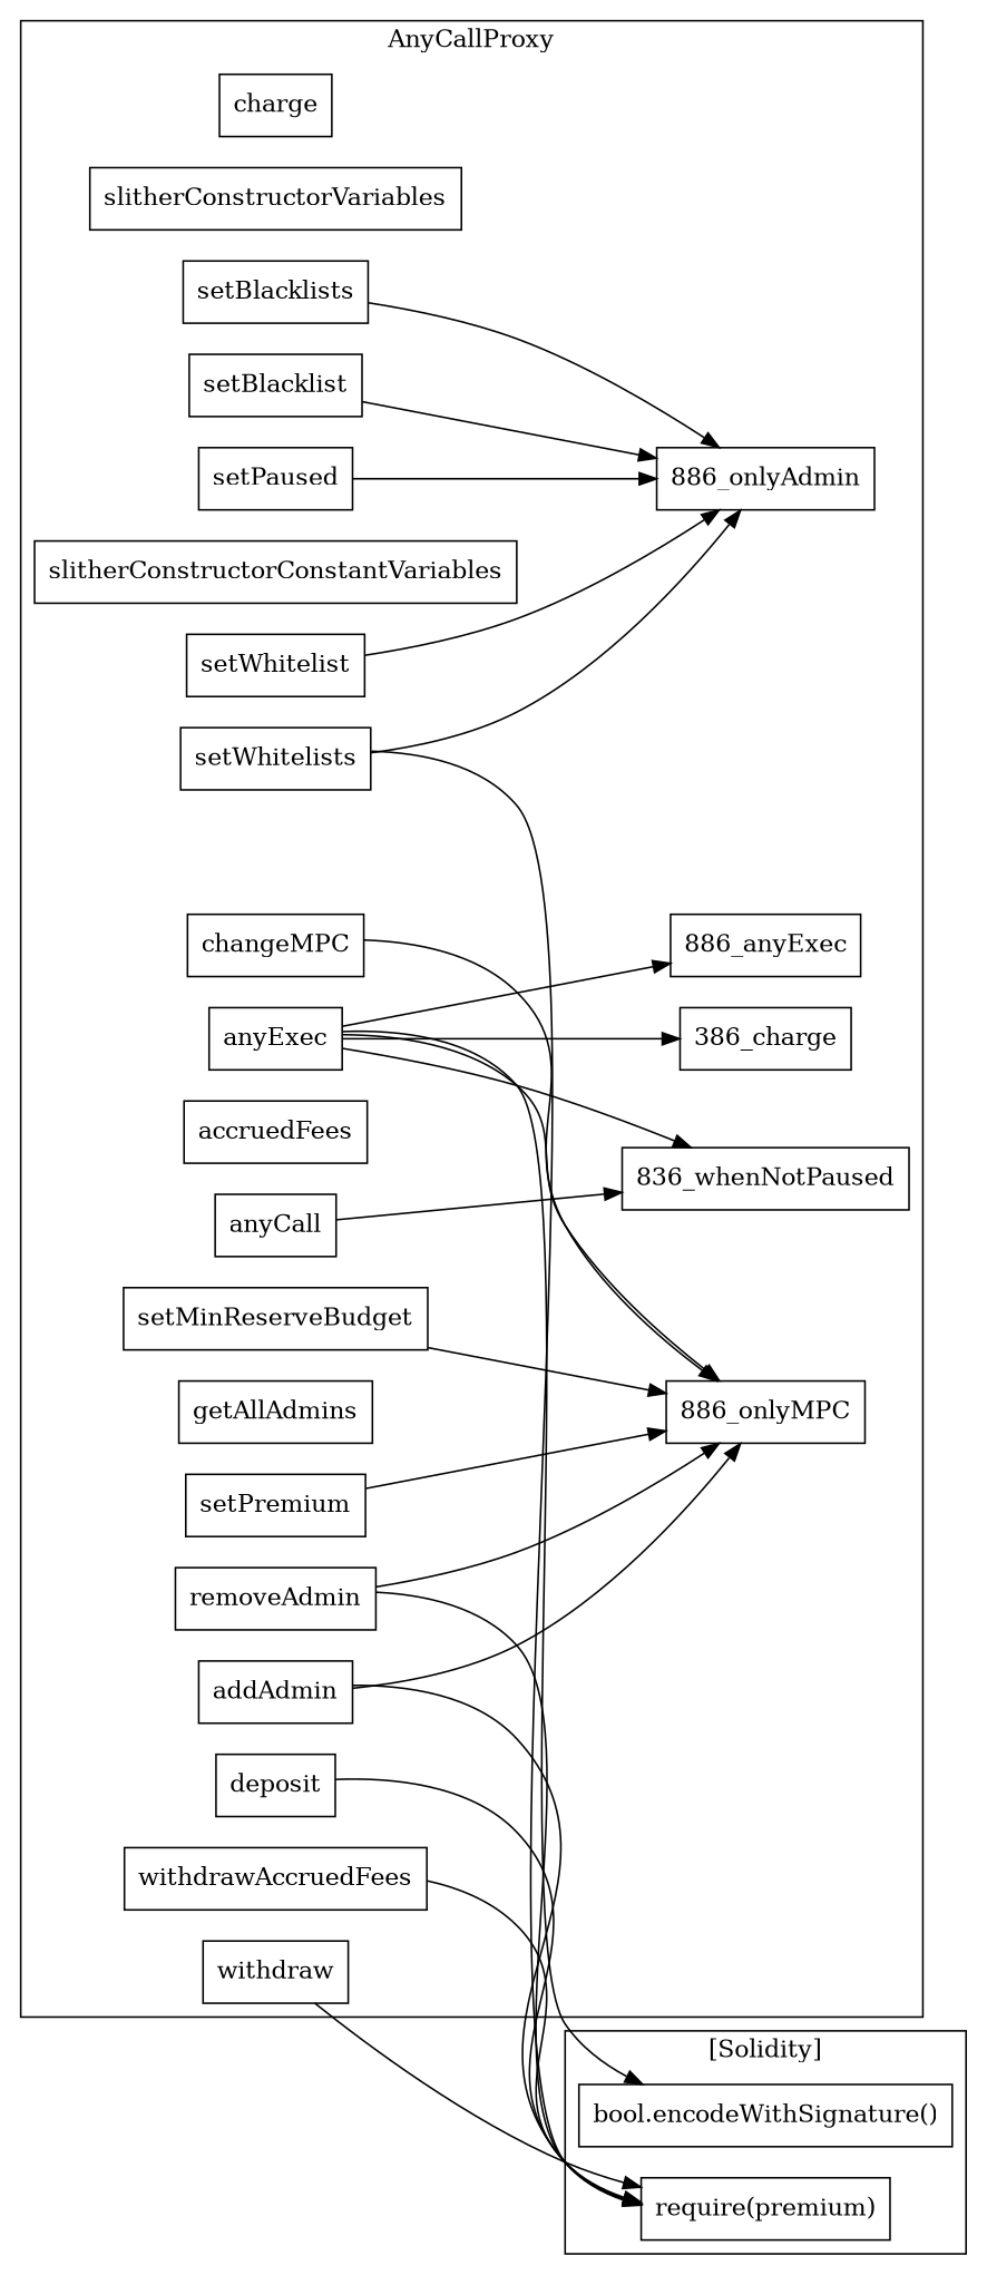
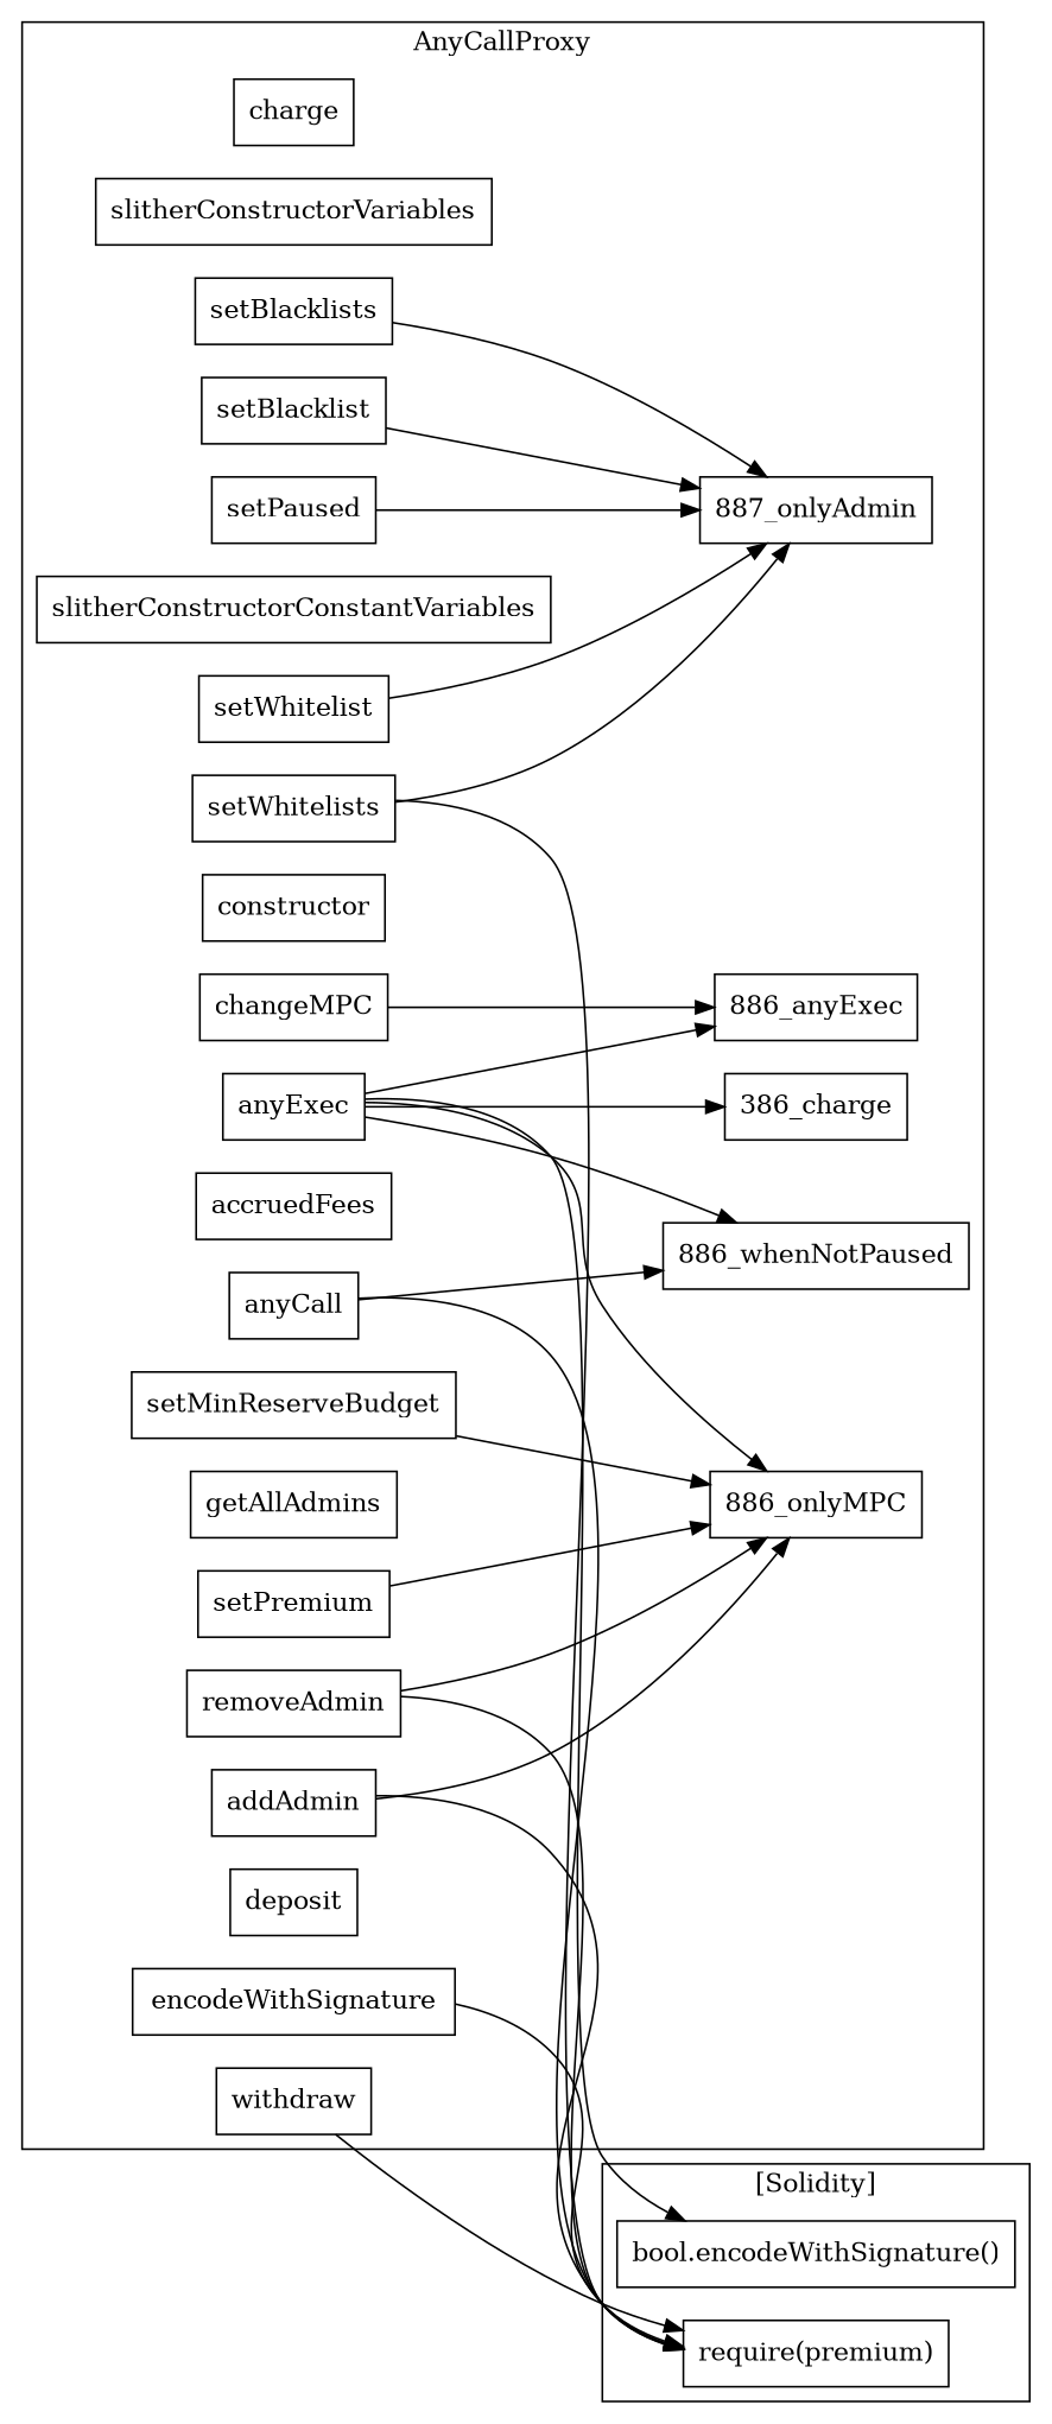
  strict digraph {
    rankdir=LR
    node [shape=box]
    n1 [label=charge]
    n2 [label=slitherConstructorVariables]
    n3 [label=setWhitelist]
-   "886_onlyAdmin"
+   "886_onlyAdmin" [label="887_onlyAdmin"]
    n5 [label=removeAdmin]
    "886_onlyMPC"
    n7 [label=anyCall]
-   "886_whenNotPaused" [label="836_whenNotPaused"]
+   "886_whenNotPaused"
    n9 [label=slitherConstructorConstantVariables]
-   n10 [label=withdrawAccruedFees]
+   n10 [label=encodeWithSignature]
    n11 [label=setBlacklists]
+   n12 [label=constructor]
    n13 [label=setPremium]
    n14 [label=changeMPC]
    n15 [label=accruedFees]
    n16 [label=withdraw]
    n17 [label=deposit]
    n18 [label=getAllAdmins]
    n19 [label=setWhitelists]
    n20 [label=setBlacklist]
    n21 [label=setMinReserveBudget]
    n22 [label=setPaused]
    n23 [label=anyExec]
    n24 [label="386_charge"]
    n25 [label="886_anyExec"]
    n26 [label=addAdmin]
    n27 [label="require(premium)"]
    n28 [label="bool.encodeWithSignature()"]
    subgraph cluster_1 {
      label=AnyCallProxy
      n1
      n2
      n3
      "886_onlyAdmin"
      n5
      "886_onlyMPC"
      n7
      "886_whenNotPaused"
      n9
      n10
      n11
+     n12
      n13
      n14
      n15
      n16
      n17
      n18
      n19
      n20
      n21
      n22
      n23
      n24
      n25
      n26
    }
    subgraph cluster_2 {
      label="[Solidity]"
      n27
      n28
    }
    n3 -> "886_onlyAdmin"
    n5 -> "886_onlyMPC"
    n5 -> n27
    n7 -> "886_whenNotPaused"
-   n17 -> n27
+   n7 -> n27
    n10 -> n27
    n11 -> "886_onlyAdmin"
    n13 -> "886_onlyMPC"
-   n14 -> "886_onlyMPC"
+   n14 -> n25
    n16 -> n27
    n19 -> "886_onlyAdmin"
    n19 -> n27
    n20 -> "886_onlyAdmin"
    n21 -> "886_onlyMPC"
    n22 -> "886_onlyAdmin"
    n23 -> "886_onlyMPC"
    n23 -> "886_whenNotPaused"
    n23 -> n24
    n23 -> n25
    n23 -> n28
    n26 -> "886_onlyMPC"
    n26 -> n27
  }
